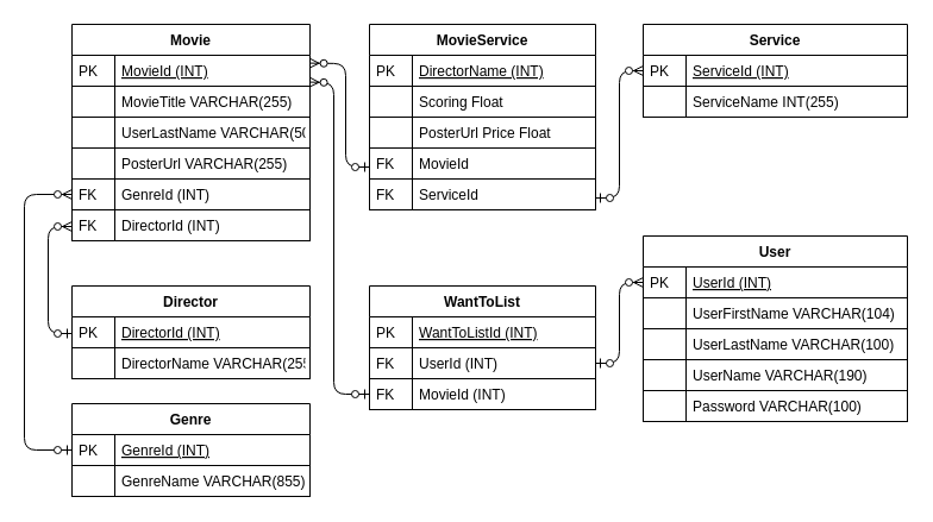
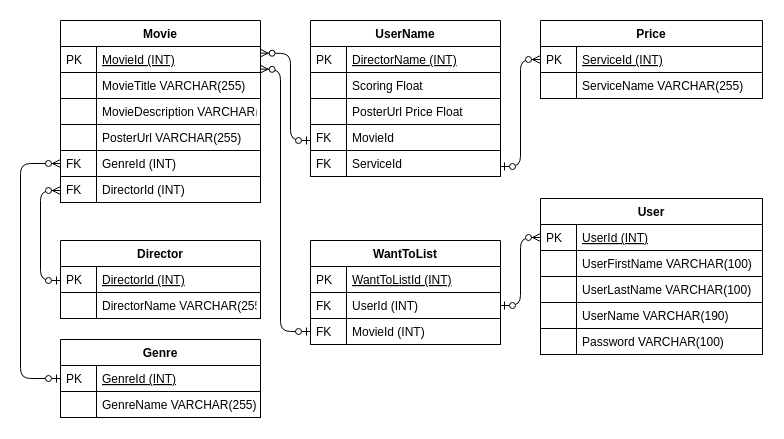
  <mxCell id="0" />
  <mxCell id="1" parent="0" />
  <mxCell id="2" value="" style="endArrow=ERzeroToMany;html=1;fontSize=12;startArrow=ERzeroToOne;startFill=1;endFill=1;entryX=0;entryY=0.5;entryDx=0;entryDy=0;exitX=0;exitY=0.5;exitDx=0;exitDy=0;" parent="1" target="13" edge="1" source="19"><mxGeometry width="50" height="50" relative="1" as="geometry"><mxPoint x="320" y="319" as="sourcePoint" /><mxPoint x="280" y="189" as="targetPoint" /><Array as="points"><mxPoint x="20" y="378" /><mxPoint x="20" y="163" /></Array></mxGeometry></mxCell>
  <mxCell id="3" value="" style="endArrow=ERzeroToMany;html=1;fontSize=12;startArrow=ERzeroToOne;startFill=1;endFill=1;exitX=1;exitY=0.5;exitDx=0;exitDy=0;entryX=0;entryY=0.5;entryDx=0;entryDy=0;" parent="1" edge="1" target="24" source="59"><mxGeometry width="50" height="50" relative="1" as="geometry"><mxPoint x="630" y="317" as="sourcePoint" /><mxPoint x="760" y="210" as="targetPoint" /><Array as="points"><mxPoint x="520" y="305" /><mxPoint x="520" y="237" /></Array></mxGeometry></mxCell>
  <mxCell id="4" value="Movie" style="swimlane;fontStyle=1;childLayout=stackLayout;horizontal=1;startSize=26;horizontalStack=0;resizeParent=1;resizeLast=0;collapsible=1;marginBottom=0;rounded=0;shadow=0;strokeWidth=1;" parent="1" vertex="1"><mxGeometry x="60" y="20" width="200" height="182" as="geometry"><mxRectangle x="20" y="80" width="160" height="26" as="alternateBounds" /></mxGeometry></mxCell>
  <mxCell id="5" value="MovieId (INT)" style="shape=partialRectangle;top=0;left=0;right=0;bottom=1;align=left;verticalAlign=top;fillColor=none;spacingLeft=40;spacingRight=4;overflow=hidden;rotatable=0;points=[[0,0.5],[1,0.5]];portConstraint=eastwest;dropTarget=0;rounded=0;shadow=0;strokeWidth=1;fontStyle=4" parent="4" vertex="1"><mxGeometry y="26" width="200" height="26" as="geometry" /></mxCell>
  <mxCell id="6" value="PK" style="shape=partialRectangle;top=0;left=0;bottom=0;fillColor=none;align=left;verticalAlign=top;spacingLeft=4;spacingRight=4;overflow=hidden;rotatable=0;points=[];portConstraint=eastwest;part=1;" parent="5" vertex="1" connectable="0"><mxGeometry width="36" height="26" as="geometry" /></mxCell>
  <mxCell id="7" value="MovieTitle VARCHAR(255)" style="shape=partialRectangle;top=0;left=0;right=0;bottom=1;align=left;verticalAlign=top;fillColor=none;spacingLeft=40;spacingRight=4;overflow=hidden;rotatable=0;points=[[0,0.5],[1,0.5]];portConstraint=eastwest;dropTarget=0;rounded=0;shadow=0;strokeWidth=1;fontStyle=0" parent="4" vertex="1"><mxGeometry y="52" width="200" height="26" as="geometry" /></mxCell>
  <mxCell id="8" value="" style="shape=partialRectangle;top=0;left=0;bottom=0;fillColor=none;align=left;verticalAlign=top;spacingLeft=4;spacingRight=4;overflow=hidden;rotatable=0;points=[];portConstraint=eastwest;part=1;" parent="7" vertex="1" connectable="0"><mxGeometry width="36" height="26" as="geometry" /></mxCell>
- <mxCell id="9" value="UserLastName VARCHAR(500)" style="shape=partialRectangle;top=0;left=0;right=0;bottom=1;align=left;verticalAlign=top;fillColor=none;spacingLeft=40;spacingRight=4;overflow=hidden;rotatable=0;points=[[0,0.5],[1,0.5]];portConstraint=eastwest;dropTarget=0;rounded=0;shadow=0;strokeWidth=1;fontStyle=0" parent="4" vertex="1"><mxGeometry y="78" width="200" height="26" as="geometry" /></mxCell>
+ <mxCell id="9" value="MovieDescription VARCHAR(500)" style="shape=partialRectangle;top=0;left=0;right=0;bottom=1;align=left;verticalAlign=top;fillColor=none;spacingLeft=40;spacingRight=4;overflow=hidden;rotatable=0;points=[[0,0.5],[1,0.5]];portConstraint=eastwest;dropTarget=0;rounded=0;shadow=0;strokeWidth=1;fontStyle=0" parent="4" vertex="1"><mxGeometry y="78" width="200" height="26" as="geometry" /></mxCell>
  <mxCell id="10" value="" style="shape=partialRectangle;top=0;left=0;bottom=0;fillColor=none;align=left;verticalAlign=top;spacingLeft=4;spacingRight=4;overflow=hidden;rotatable=0;points=[];portConstraint=eastwest;part=1;" parent="9" vertex="1" connectable="0"><mxGeometry width="36" height="26" as="geometry" /></mxCell>
  <mxCell id="11" value="PosterUrl VARCHAR(255)" style="shape=partialRectangle;top=0;left=0;right=0;bottom=1;align=left;verticalAlign=top;fillColor=none;spacingLeft=40;spacingRight=4;overflow=hidden;rotatable=0;points=[[0,0.5],[1,0.5]];portConstraint=eastwest;dropTarget=0;rounded=0;shadow=0;strokeWidth=1;fontStyle=0" parent="4" vertex="1"><mxGeometry y="104" width="200" height="26" as="geometry" /></mxCell>
  <mxCell id="12" value="" style="shape=partialRectangle;top=0;left=0;bottom=0;fillColor=none;align=left;verticalAlign=top;spacingLeft=4;spacingRight=4;overflow=hidden;rotatable=0;points=[];portConstraint=eastwest;part=1;" parent="11" vertex="1" connectable="0"><mxGeometry width="36" height="26" as="geometry" /></mxCell>
  <mxCell id="13" value="GenreId (INT)" style="shape=partialRectangle;top=0;left=0;right=0;bottom=1;align=left;verticalAlign=top;fillColor=none;spacingLeft=40;spacingRight=4;overflow=hidden;rotatable=0;points=[[0,0.5],[1,0.5]];portConstraint=eastwest;dropTarget=0;rounded=0;shadow=0;strokeWidth=1;fontStyle=0" parent="4" vertex="1"><mxGeometry y="130" width="200" height="26" as="geometry" /></mxCell>
  <mxCell id="14" value="FK" style="shape=partialRectangle;top=0;left=0;bottom=0;fillColor=none;align=left;verticalAlign=top;spacingLeft=4;spacingRight=4;overflow=hidden;rotatable=0;points=[];portConstraint=eastwest;part=1;" parent="13" vertex="1" connectable="0"><mxGeometry width="36" height="26" as="geometry" /></mxCell>
  <mxCell id="15" value="DirectorId (INT)" style="shape=partialRectangle;top=0;left=0;right=0;bottom=1;align=left;verticalAlign=top;fillColor=none;spacingLeft=40;spacingRight=4;overflow=hidden;rotatable=0;points=[[0,0.5],[1,0.5]];portConstraint=eastwest;dropTarget=0;rounded=0;shadow=0;strokeWidth=1;fontStyle=0" parent="4" vertex="1"><mxGeometry y="156" width="200" height="26" as="geometry" /></mxCell>
  <mxCell id="16" value="FK" style="shape=partialRectangle;top=0;left=0;bottom=0;fillColor=none;align=left;verticalAlign=top;spacingLeft=4;spacingRight=4;overflow=hidden;rotatable=0;points=[];portConstraint=eastwest;part=1;" parent="15" vertex="1" connectable="0"><mxGeometry width="36" height="26" as="geometry" /></mxCell>
  <mxCell id="17" value="" style="endArrow=ERzeroToMany;html=1;fontSize=12;startArrow=ERzeroToOne;startFill=1;endFill=1;entryX=0.998;entryY=0.869;entryDx=0;entryDy=0;exitX=0;exitY=0.5;exitDx=0;exitDy=0;entryPerimeter=0;" edge="1" parent="1" source="61" target="5"><mxGeometry width="50" height="50" relative="1" as="geometry"><mxPoint x="559" y="425" as="sourcePoint" /><mxPoint x="270" y="68" as="targetPoint" /><Array as="points"><mxPoint x="280" y="331" /><mxPoint x="280" y="69" /></Array></mxGeometry></mxCell>
  <mxCell id="18" value="Genre" style="swimlane;fontStyle=1;childLayout=stackLayout;horizontal=1;startSize=26;horizontalStack=0;resizeParent=1;resizeLast=0;collapsible=1;marginBottom=0;rounded=0;shadow=0;strokeWidth=1;" parent="1" vertex="1"><mxGeometry x="60" y="339" width="200" height="78" as="geometry"><mxRectangle x="260" y="80" width="160" height="26" as="alternateBounds" /></mxGeometry></mxCell>
  <mxCell id="19" value="GenreId (INT)" style="shape=partialRectangle;top=0;left=0;right=0;bottom=1;align=left;verticalAlign=top;fillColor=none;spacingLeft=40;spacingRight=4;overflow=hidden;rotatable=0;points=[[0,0.5],[1,0.5]];portConstraint=eastwest;dropTarget=0;rounded=0;shadow=0;strokeWidth=1;fontStyle=4" parent="18" vertex="1"><mxGeometry y="26" width="200" height="26" as="geometry" /></mxCell>
  <mxCell id="20" value="PK" style="shape=partialRectangle;top=0;left=0;bottom=0;fillColor=none;align=left;verticalAlign=top;spacingLeft=4;spacingRight=4;overflow=hidden;rotatable=0;points=[];portConstraint=eastwest;part=1;" parent="19" vertex="1" connectable="0"><mxGeometry width="36" height="26" as="geometry" /></mxCell>
- <mxCell id="21" value="GenreName VARCHAR(855)" style="shape=partialRectangle;top=0;left=0;right=0;bottom=1;align=left;verticalAlign=top;fillColor=none;spacingLeft=40;spacingRight=4;overflow=hidden;rotatable=0;points=[[0,0.5],[1,0.5]];portConstraint=eastwest;dropTarget=0;rounded=0;shadow=0;strokeWidth=1;fontStyle=0" parent="18" vertex="1"><mxGeometry y="52" width="200" height="26" as="geometry" /></mxCell>
+ <mxCell id="21" value="GenreName VARCHAR(255)" style="shape=partialRectangle;top=0;left=0;right=0;bottom=1;align=left;verticalAlign=top;fillColor=none;spacingLeft=40;spacingRight=4;overflow=hidden;rotatable=0;points=[[0,0.5],[1,0.5]];portConstraint=eastwest;dropTarget=0;rounded=0;shadow=0;strokeWidth=1;fontStyle=0" parent="18" vertex="1"><mxGeometry y="52" width="200" height="26" as="geometry" /></mxCell>
  <mxCell id="22" value="" style="shape=partialRectangle;top=0;left=0;bottom=0;fillColor=none;align=left;verticalAlign=top;spacingLeft=4;spacingRight=4;overflow=hidden;rotatable=0;points=[];portConstraint=eastwest;part=1;" parent="21" vertex="1" connectable="0"><mxGeometry width="36" height="26" as="geometry" /></mxCell>
  <mxCell id="23" value="User" style="swimlane;fontStyle=1;childLayout=stackLayout;horizontal=1;startSize=26;horizontalStack=0;resizeParent=1;resizeLast=0;collapsible=1;marginBottom=0;rounded=0;shadow=0;strokeWidth=1;" parent="1" vertex="1"><mxGeometry x="540" y="198" width="222" height="156" as="geometry"><mxRectangle x="20" y="80" width="160" height="26" as="alternateBounds" /></mxGeometry></mxCell>
  <mxCell id="24" value="UserId (INT)" style="shape=partialRectangle;top=0;left=0;right=0;bottom=1;align=left;verticalAlign=top;fillColor=none;spacingLeft=40;spacingRight=4;overflow=hidden;rotatable=0;points=[[0,0.5],[1,0.5]];portConstraint=eastwest;dropTarget=0;rounded=0;shadow=0;strokeWidth=1;fontStyle=4" parent="23" vertex="1"><mxGeometry y="26" width="222" height="26" as="geometry" /></mxCell>
  <mxCell id="25" value="PK" style="shape=partialRectangle;top=0;left=0;bottom=0;fillColor=none;align=left;verticalAlign=top;spacingLeft=4;spacingRight=4;overflow=hidden;rotatable=0;points=[];portConstraint=eastwest;part=1;" parent="24" vertex="1" connectable="0"><mxGeometry width="36" height="26" as="geometry" /></mxCell>
- <mxCell id="26" value="UserFirstName VARCHAR(104)" style="shape=partialRectangle;top=0;left=0;right=0;bottom=1;align=left;verticalAlign=top;fillColor=none;spacingLeft=40;spacingRight=4;overflow=hidden;rotatable=0;points=[[0,0.5],[1,0.5]];portConstraint=eastwest;dropTarget=0;rounded=0;shadow=0;strokeWidth=1;fontStyle=0" parent="23" vertex="1"><mxGeometry y="52" width="222" height="26" as="geometry" /></mxCell>
+ <mxCell id="26" value="UserFirstName VARCHAR(100)" style="shape=partialRectangle;top=0;left=0;right=0;bottom=1;align=left;verticalAlign=top;fillColor=none;spacingLeft=40;spacingRight=4;overflow=hidden;rotatable=0;points=[[0,0.5],[1,0.5]];portConstraint=eastwest;dropTarget=0;rounded=0;shadow=0;strokeWidth=1;fontStyle=0" parent="23" vertex="1"><mxGeometry y="52" width="222" height="26" as="geometry" /></mxCell>
  <mxCell id="27" value="" style="shape=partialRectangle;top=0;left=0;bottom=0;fillColor=none;align=left;verticalAlign=top;spacingLeft=4;spacingRight=4;overflow=hidden;rotatable=0;points=[];portConstraint=eastwest;part=1;" parent="26" vertex="1" connectable="0"><mxGeometry width="36" height="26" as="geometry" /></mxCell>
  <mxCell id="28" value="UserLastName VARCHAR(100)" style="shape=partialRectangle;top=0;left=0;right=0;bottom=1;align=left;verticalAlign=top;fillColor=none;spacingLeft=40;spacingRight=4;overflow=hidden;rotatable=0;points=[[0,0.5],[1,0.5]];portConstraint=eastwest;dropTarget=0;rounded=0;shadow=0;strokeWidth=1;fontStyle=0" parent="23" vertex="1"><mxGeometry y="78" width="222" height="26" as="geometry" /></mxCell>
  <mxCell id="29" value="" style="shape=partialRectangle;top=0;left=0;bottom=0;fillColor=none;align=left;verticalAlign=top;spacingLeft=4;spacingRight=4;overflow=hidden;rotatable=0;points=[];portConstraint=eastwest;part=1;" parent="28" vertex="1" connectable="0"><mxGeometry width="36" height="26" as="geometry" /></mxCell>
  <mxCell id="30" value="UserName VARCHAR(190)" style="shape=partialRectangle;top=0;left=0;right=0;bottom=1;align=left;verticalAlign=top;fillColor=none;spacingLeft=40;spacingRight=4;overflow=hidden;rotatable=0;points=[[0,0.5],[1,0.5]];portConstraint=eastwest;dropTarget=0;rounded=0;shadow=0;strokeWidth=1;fontStyle=0" parent="23" vertex="1"><mxGeometry y="104" width="222" height="26" as="geometry" /></mxCell>
  <mxCell id="31" value="" style="shape=partialRectangle;top=0;left=0;bottom=0;fillColor=none;align=left;verticalAlign=top;spacingLeft=4;spacingRight=4;overflow=hidden;rotatable=0;points=[];portConstraint=eastwest;part=1;" parent="30" vertex="1" connectable="0"><mxGeometry width="36" height="26" as="geometry" /></mxCell>
  <mxCell id="32" value="Password VARCHAR(100)" style="shape=partialRectangle;top=0;left=0;right=0;bottom=1;align=left;verticalAlign=top;fillColor=none;spacingLeft=40;spacingRight=4;overflow=hidden;rotatable=0;points=[[0,0.5],[1,0.5]];portConstraint=eastwest;dropTarget=0;rounded=0;shadow=0;strokeWidth=1;fontStyle=0" parent="23" vertex="1"><mxGeometry y="130" width="222" height="26" as="geometry" /></mxCell>
  <mxCell id="33" value="" style="shape=partialRectangle;top=0;left=0;bottom=0;fillColor=none;align=left;verticalAlign=top;spacingLeft=4;spacingRight=4;overflow=hidden;rotatable=0;points=[];portConstraint=eastwest;part=1;" parent="32" vertex="1" connectable="0"><mxGeometry width="36" height="26" as="geometry" /></mxCell>
  <mxCell id="34" value="Director" style="swimlane;fontStyle=1;childLayout=stackLayout;horizontal=1;startSize=26;horizontalStack=0;resizeParent=1;resizeLast=0;collapsible=1;marginBottom=0;rounded=0;shadow=0;strokeWidth=1;" parent="1" vertex="1"><mxGeometry x="60" y="240" width="200" height="78" as="geometry"><mxRectangle x="260" y="80" width="160" height="26" as="alternateBounds" /></mxGeometry></mxCell>
  <mxCell id="35" value="DirectorId (INT)" style="shape=partialRectangle;top=0;left=0;right=0;bottom=1;align=left;verticalAlign=top;fillColor=none;spacingLeft=40;spacingRight=4;overflow=hidden;rotatable=0;points=[[0,0.5],[1,0.5]];portConstraint=eastwest;dropTarget=0;rounded=0;shadow=0;strokeWidth=1;fontStyle=4" parent="34" vertex="1"><mxGeometry y="26" width="200" height="26" as="geometry" /></mxCell>
  <mxCell id="36" value="PK" style="shape=partialRectangle;top=0;left=0;bottom=0;fillColor=none;align=left;verticalAlign=top;spacingLeft=4;spacingRight=4;overflow=hidden;rotatable=0;points=[];portConstraint=eastwest;part=1;" parent="35" vertex="1" connectable="0"><mxGeometry width="36" height="26" as="geometry" /></mxCell>
  <mxCell id="37" value="DirectorName VARCHAR(255)" style="shape=partialRectangle;top=0;left=0;right=0;bottom=1;align=left;verticalAlign=top;fillColor=none;spacingLeft=40;spacingRight=4;overflow=hidden;rotatable=0;points=[[0,0.5],[1,0.5]];portConstraint=eastwest;dropTarget=0;rounded=0;shadow=0;strokeWidth=1;fontStyle=0" parent="34" vertex="1"><mxGeometry y="52" width="200" height="26" as="geometry" /></mxCell>
  <mxCell id="38" value="" style="shape=partialRectangle;top=0;left=0;bottom=0;fillColor=none;align=left;verticalAlign=top;spacingLeft=4;spacingRight=4;overflow=hidden;rotatable=0;points=[];portConstraint=eastwest;part=1;" parent="37" vertex="1" connectable="0"><mxGeometry width="36" height="26" as="geometry" /></mxCell>
- <mxCell id="39" value="Service" style="swimlane;fontStyle=1;childLayout=stackLayout;horizontal=1;startSize=26;horizontalStack=0;resizeParent=1;resizeLast=0;collapsible=1;marginBottom=0;rounded=0;shadow=0;strokeWidth=1;" parent="1" vertex="1"><mxGeometry x="540" y="20" width="222" height="78" as="geometry"><mxRectangle x="260" y="80" width="160" height="26" as="alternateBounds" /></mxGeometry></mxCell>
+ <mxCell id="39" value="Price" style="swimlane;fontStyle=1;childLayout=stackLayout;horizontal=1;startSize=26;horizontalStack=0;resizeParent=1;resizeLast=0;collapsible=1;marginBottom=0;rounded=0;shadow=0;strokeWidth=1;" parent="1" vertex="1"><mxGeometry x="540" y="20" width="222" height="78" as="geometry"><mxRectangle x="260" y="80" width="160" height="26" as="alternateBounds" /></mxGeometry></mxCell>
  <mxCell id="40" value="ServiceId (INT)" style="shape=partialRectangle;top=0;left=0;right=0;bottom=1;align=left;verticalAlign=top;fillColor=none;spacingLeft=40;spacingRight=4;overflow=hidden;rotatable=0;points=[[0,0.5],[1,0.5]];portConstraint=eastwest;dropTarget=0;rounded=0;shadow=0;strokeWidth=1;fontStyle=4" parent="39" vertex="1"><mxGeometry y="26" width="222" height="26" as="geometry" /></mxCell>
  <mxCell id="41" value="PK" style="shape=partialRectangle;top=0;left=0;bottom=0;fillColor=none;align=left;verticalAlign=top;spacingLeft=4;spacingRight=4;overflow=hidden;rotatable=0;points=[];portConstraint=eastwest;part=1;" parent="40" vertex="1" connectable="0"><mxGeometry width="36" height="26" as="geometry" /></mxCell>
- <mxCell id="42" value="ServiceName INT(255)" style="shape=partialRectangle;top=0;left=0;right=0;bottom=1;align=left;verticalAlign=top;fillColor=none;spacingLeft=40;spacingRight=4;overflow=hidden;rotatable=0;points=[[0,0.5],[1,0.5]];portConstraint=eastwest;dropTarget=0;rounded=0;shadow=0;strokeWidth=1;fontStyle=0" parent="39" vertex="1"><mxGeometry y="52" width="222" height="26" as="geometry" /></mxCell>
+ <mxCell id="42" value="ServiceName VARCHAR(255)" style="shape=partialRectangle;top=0;left=0;right=0;bottom=1;align=left;verticalAlign=top;fillColor=none;spacingLeft=40;spacingRight=4;overflow=hidden;rotatable=0;points=[[0,0.5],[1,0.5]];portConstraint=eastwest;dropTarget=0;rounded=0;shadow=0;strokeWidth=1;fontStyle=0" parent="39" vertex="1"><mxGeometry y="52" width="222" height="26" as="geometry" /></mxCell>
  <mxCell id="43" value="" style="shape=partialRectangle;top=0;left=0;bottom=0;fillColor=none;align=left;verticalAlign=top;spacingLeft=4;spacingRight=4;overflow=hidden;rotatable=0;points=[];portConstraint=eastwest;part=1;" parent="42" vertex="1" connectable="0"><mxGeometry width="36" height="26" as="geometry" /></mxCell>
- <mxCell id="44" value="MovieService" style="swimlane;fontStyle=1;childLayout=stackLayout;horizontal=1;startSize=26;horizontalStack=0;resizeParent=1;resizeLast=0;collapsible=1;marginBottom=0;rounded=0;shadow=0;strokeWidth=1;" vertex="1" parent="1"><mxGeometry x="310" y="20" width="190" height="156" as="geometry"><mxRectangle x="260" y="80" width="160" height="26" as="alternateBounds" /></mxGeometry></mxCell>
+ <mxCell id="44" value="UserName" style="swimlane;fontStyle=1;childLayout=stackLayout;horizontal=1;startSize=26;horizontalStack=0;resizeParent=1;resizeLast=0;collapsible=1;marginBottom=0;rounded=0;shadow=0;strokeWidth=1;" vertex="1" parent="1"><mxGeometry x="310" y="20" width="190" height="156" as="geometry"><mxRectangle x="260" y="80" width="160" height="26" as="alternateBounds" /></mxGeometry></mxCell>
  <mxCell id="45" value="DirectorName (INT)" style="shape=partialRectangle;top=0;left=0;right=0;bottom=1;align=left;verticalAlign=top;fillColor=none;spacingLeft=40;spacingRight=4;overflow=hidden;rotatable=0;points=[[0,0.5],[1,0.5]];portConstraint=eastwest;dropTarget=0;rounded=0;shadow=0;strokeWidth=1;fontStyle=4" vertex="1" parent="44"><mxGeometry y="26" width="190" height="26" as="geometry" /></mxCell>
  <mxCell id="46" value="PK" style="shape=partialRectangle;top=0;left=0;bottom=0;fillColor=none;align=left;verticalAlign=top;spacingLeft=4;spacingRight=4;overflow=hidden;rotatable=0;points=[];portConstraint=eastwest;part=1;" vertex="1" connectable="0" parent="45"><mxGeometry width="36" height="26" as="geometry" /></mxCell>
  <mxCell id="47" value="Scoring Float" style="shape=partialRectangle;top=0;left=0;right=0;bottom=1;align=left;verticalAlign=top;fillColor=none;spacingLeft=40;spacingRight=4;overflow=hidden;rotatable=0;points=[[0,0.5],[1,0.5]];portConstraint=eastwest;dropTarget=0;rounded=0;shadow=0;strokeWidth=1;fontStyle=0" vertex="1" parent="44"><mxGeometry y="52" width="190" height="26" as="geometry" /></mxCell>
  <mxCell id="48" value="" style="shape=partialRectangle;top=0;left=0;bottom=0;fillColor=none;align=left;verticalAlign=top;spacingLeft=4;spacingRight=4;overflow=hidden;rotatable=0;points=[];portConstraint=eastwest;part=1;" vertex="1" connectable="0" parent="47"><mxGeometry width="36" height="26" as="geometry" /></mxCell>
  <mxCell id="49" value="PosterUrl Price Float" style="shape=partialRectangle;top=0;left=0;right=0;bottom=1;align=left;verticalAlign=top;fillColor=none;spacingLeft=40;spacingRight=4;overflow=hidden;rotatable=0;points=[[0,0.5],[1,0.5]];portConstraint=eastwest;dropTarget=0;rounded=0;shadow=0;strokeWidth=1;fontStyle=0" vertex="1" parent="44"><mxGeometry y="78" width="190" height="26" as="geometry" /></mxCell>
  <mxCell id="50" value="" style="shape=partialRectangle;top=0;left=0;bottom=0;fillColor=none;align=left;verticalAlign=top;spacingLeft=4;spacingRight=4;overflow=hidden;rotatable=0;points=[];portConstraint=eastwest;part=1;" vertex="1" connectable="0" parent="49"><mxGeometry width="36" height="26" as="geometry" /></mxCell>
  <mxCell id="51" value="MovieId" style="shape=partialRectangle;top=0;left=0;right=0;bottom=1;align=left;verticalAlign=top;fillColor=none;spacingLeft=40;spacingRight=4;overflow=hidden;rotatable=0;points=[[0,0.5],[1,0.5]];portConstraint=eastwest;dropTarget=0;rounded=0;shadow=0;strokeWidth=1;fontStyle=0" vertex="1" parent="44"><mxGeometry y="104" width="190" height="26" as="geometry" /></mxCell>
  <mxCell id="52" value="FK" style="shape=partialRectangle;top=0;left=0;bottom=0;fillColor=none;align=left;verticalAlign=top;spacingLeft=4;spacingRight=4;overflow=hidden;rotatable=0;points=[];portConstraint=eastwest;part=1;" vertex="1" connectable="0" parent="51"><mxGeometry width="36" height="26" as="geometry" /></mxCell>
  <mxCell id="53" value="ServiceId" style="shape=partialRectangle;top=0;left=0;right=0;bottom=1;align=left;verticalAlign=top;fillColor=none;spacingLeft=40;spacingRight=4;overflow=hidden;rotatable=0;points=[[0,0.5],[1,0.5]];portConstraint=eastwest;dropTarget=0;rounded=0;shadow=0;strokeWidth=1;fontStyle=0" vertex="1" parent="44"><mxGeometry y="130" width="190" height="26" as="geometry" /></mxCell>
  <mxCell id="54" value="FK" style="shape=partialRectangle;top=0;left=0;bottom=0;fillColor=none;align=left;verticalAlign=top;spacingLeft=4;spacingRight=4;overflow=hidden;rotatable=0;points=[];portConstraint=eastwest;part=1;" vertex="1" connectable="0" parent="53"><mxGeometry width="36" height="26" as="geometry" /></mxCell>
  <mxCell id="55" value="" style="endArrow=ERzeroToMany;html=1;fontSize=12;startArrow=ERzeroToOne;startFill=1;endFill=1;exitX=1;exitY=0.5;exitDx=0;exitDy=0;entryX=0;entryY=0.5;entryDx=0;entryDy=0;" edge="1" parent="44" target="40"><mxGeometry width="50" height="50" relative="1" as="geometry"><mxPoint x="190" y="146" as="sourcePoint" /><mxPoint x="230" y="78" as="targetPoint" /><Array as="points"><mxPoint x="210" y="146" /><mxPoint x="210" y="39" /></Array></mxGeometry></mxCell>
  <mxCell id="56" value="WantToList" style="swimlane;fontStyle=1;childLayout=stackLayout;horizontal=1;startSize=26;horizontalStack=0;resizeParent=1;resizeLast=0;collapsible=1;marginBottom=0;rounded=0;shadow=0;strokeWidth=1;" parent="1" vertex="1"><mxGeometry x="310" y="240" width="190" height="104" as="geometry"><mxRectangle x="260" y="80" width="160" height="26" as="alternateBounds" /></mxGeometry></mxCell>
  <mxCell id="57" value="WantToListId (INT)" style="shape=partialRectangle;top=0;left=0;right=0;bottom=1;align=left;verticalAlign=top;fillColor=none;spacingLeft=40;spacingRight=4;overflow=hidden;rotatable=0;points=[[0,0.5],[1,0.5]];portConstraint=eastwest;dropTarget=0;rounded=0;shadow=0;strokeWidth=1;fontStyle=4" parent="56" vertex="1"><mxGeometry y="26" width="190" height="26" as="geometry" /></mxCell>
  <mxCell id="58" value="PK" style="shape=partialRectangle;top=0;left=0;bottom=0;fillColor=none;align=left;verticalAlign=top;spacingLeft=4;spacingRight=4;overflow=hidden;rotatable=0;points=[];portConstraint=eastwest;part=1;" parent="57" vertex="1" connectable="0"><mxGeometry width="36" height="26" as="geometry" /></mxCell>
  <mxCell id="59" value="UserId (INT)" style="shape=partialRectangle;top=0;left=0;right=0;bottom=1;align=left;verticalAlign=top;fillColor=none;spacingLeft=40;spacingRight=4;overflow=hidden;rotatable=0;points=[[0,0.5],[1,0.5]];portConstraint=eastwest;dropTarget=0;rounded=0;shadow=0;strokeWidth=1;fontStyle=0" parent="56" vertex="1"><mxGeometry y="52" width="190" height="26" as="geometry" /></mxCell>
  <mxCell id="60" value="FK" style="shape=partialRectangle;top=0;left=0;bottom=0;fillColor=none;align=left;verticalAlign=top;spacingLeft=4;spacingRight=4;overflow=hidden;rotatable=0;points=[];portConstraint=eastwest;part=1;" parent="59" vertex="1" connectable="0"><mxGeometry width="36" height="26" as="geometry" /></mxCell>
  <mxCell id="61" value="MovieId (INT)" style="shape=partialRectangle;top=0;left=0;right=0;bottom=1;align=left;verticalAlign=top;fillColor=none;spacingLeft=40;spacingRight=4;overflow=hidden;rotatable=0;points=[[0,0.5],[1,0.5]];portConstraint=eastwest;dropTarget=0;rounded=0;shadow=0;strokeWidth=1;fontStyle=0" parent="56" vertex="1"><mxGeometry y="78" width="190" height="26" as="geometry" /></mxCell>
  <mxCell id="62" value="FK" style="shape=partialRectangle;top=0;left=0;bottom=0;fillColor=none;align=left;verticalAlign=top;spacingLeft=4;spacingRight=4;overflow=hidden;rotatable=0;points=[];portConstraint=eastwest;part=1;" parent="61" vertex="1" connectable="0"><mxGeometry width="36" height="26" as="geometry" /></mxCell>
  <mxCell id="63" value="" style="endArrow=ERzeroToMany;html=1;fontSize=12;startArrow=ERzeroToOne;startFill=1;endFill=1;entryX=0.998;entryY=0.254;entryDx=0;entryDy=0;entryPerimeter=0;" edge="1" parent="1" target="5"><mxGeometry width="50" height="50" relative="1" as="geometry"><mxPoint x="310" y="140" as="sourcePoint" /><mxPoint x="270" y="0" as="targetPoint" /><Array as="points"><mxPoint x="290" y="140" /><mxPoint x="290" y="53" /></Array></mxGeometry></mxCell>
  <mxCell id="64" value="" style="endArrow=ERzeroToMany;html=1;fontSize=12;startArrow=ERzeroToOne;startFill=1;endFill=1;" edge="1" parent="1"><mxGeometry width="50" height="50" relative="1" as="geometry"><mxPoint x="60" y="280" as="sourcePoint" /><mxPoint x="60" y="190" as="targetPoint" /><Array as="points"><mxPoint x="40" y="280" /><mxPoint x="40" y="190" /></Array></mxGeometry></mxCell>
